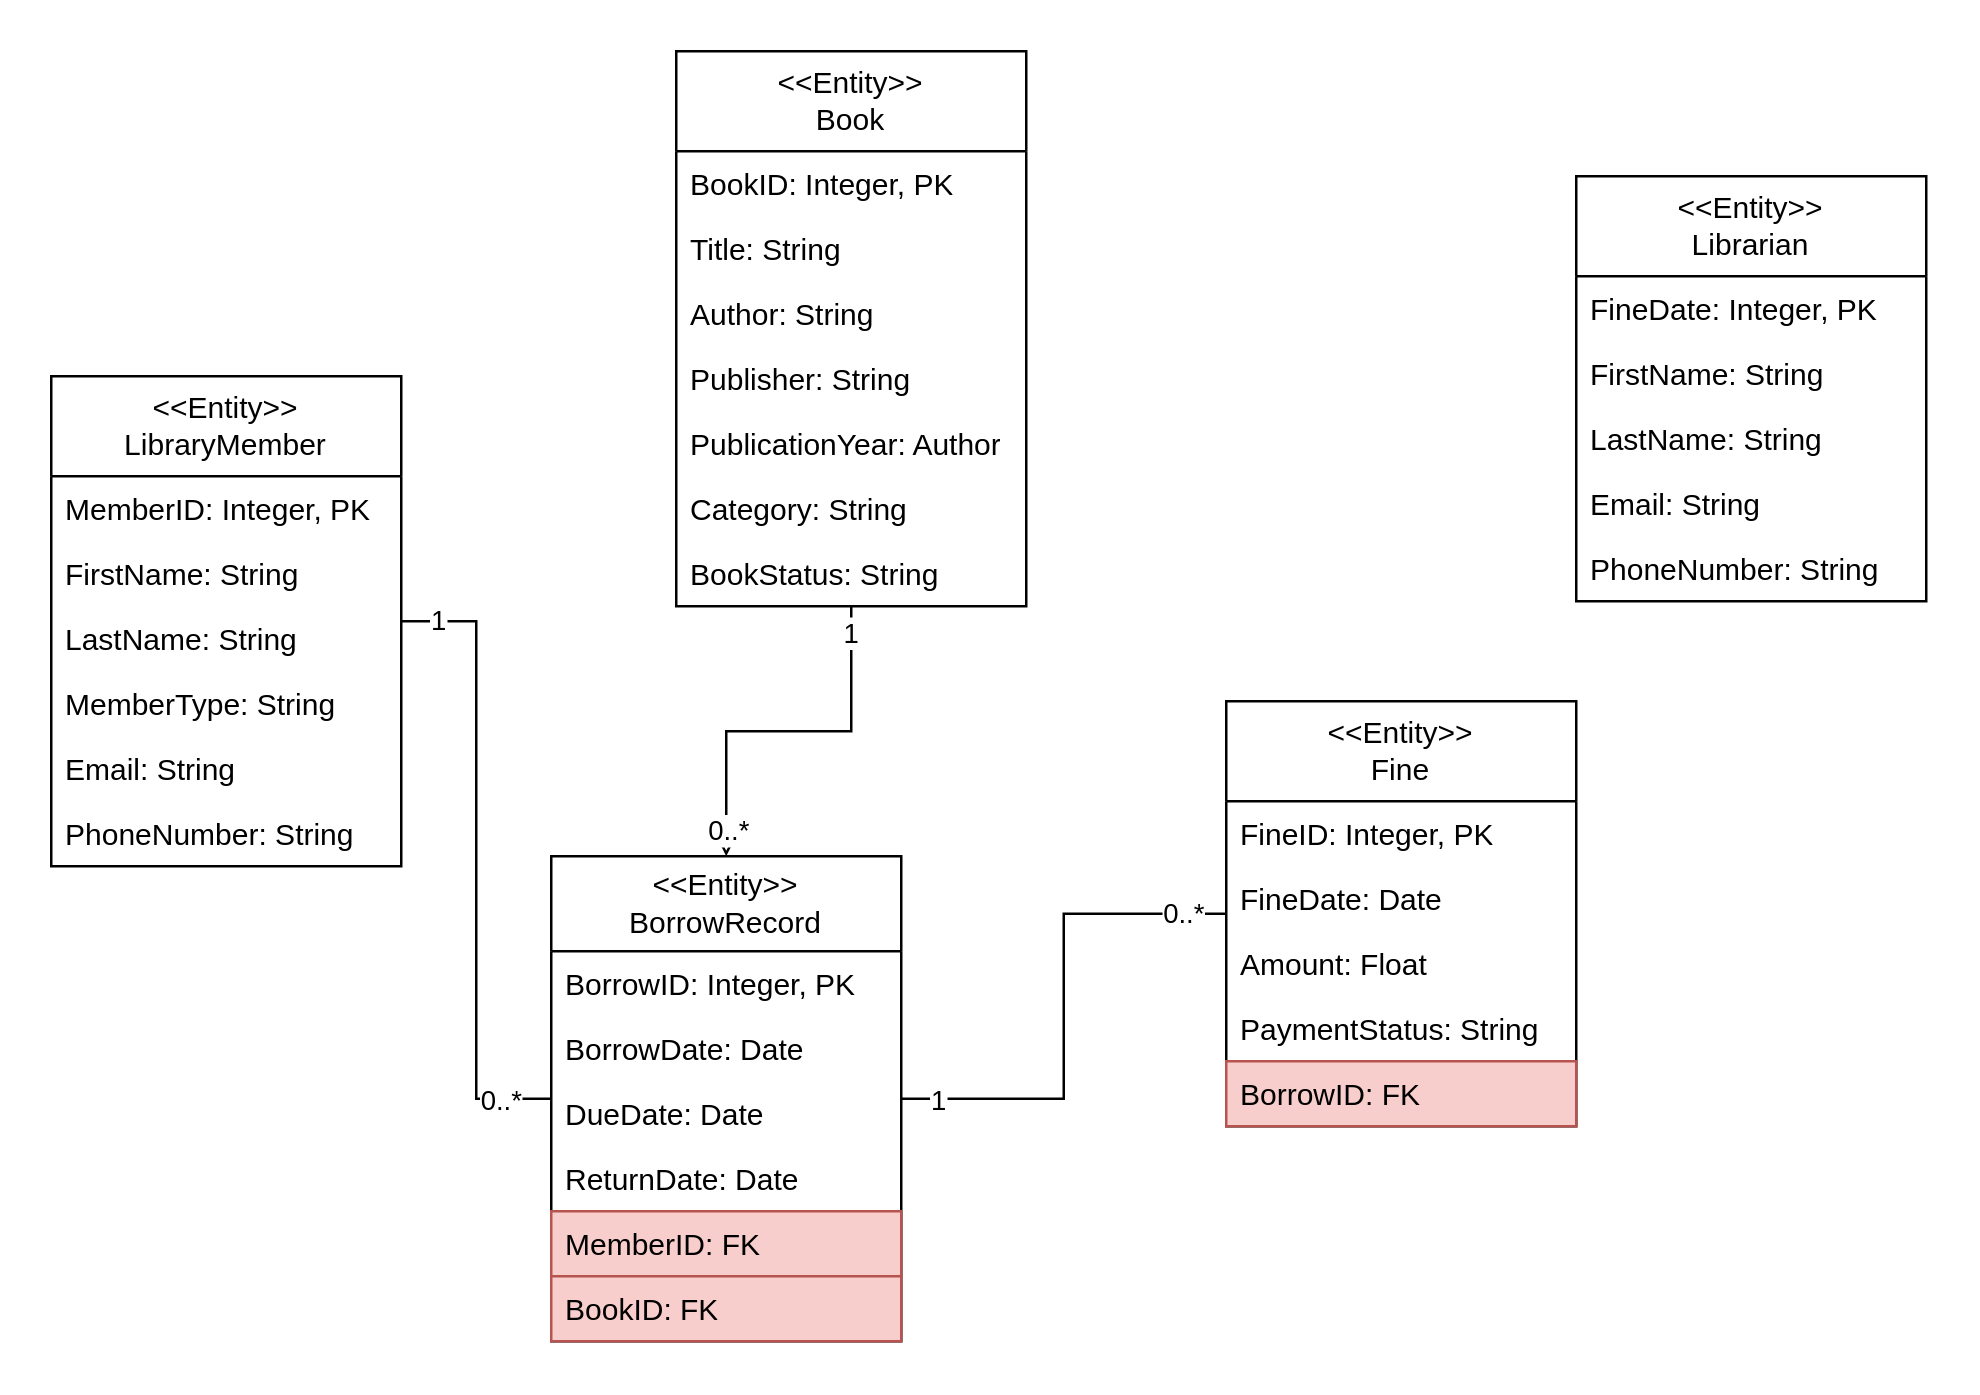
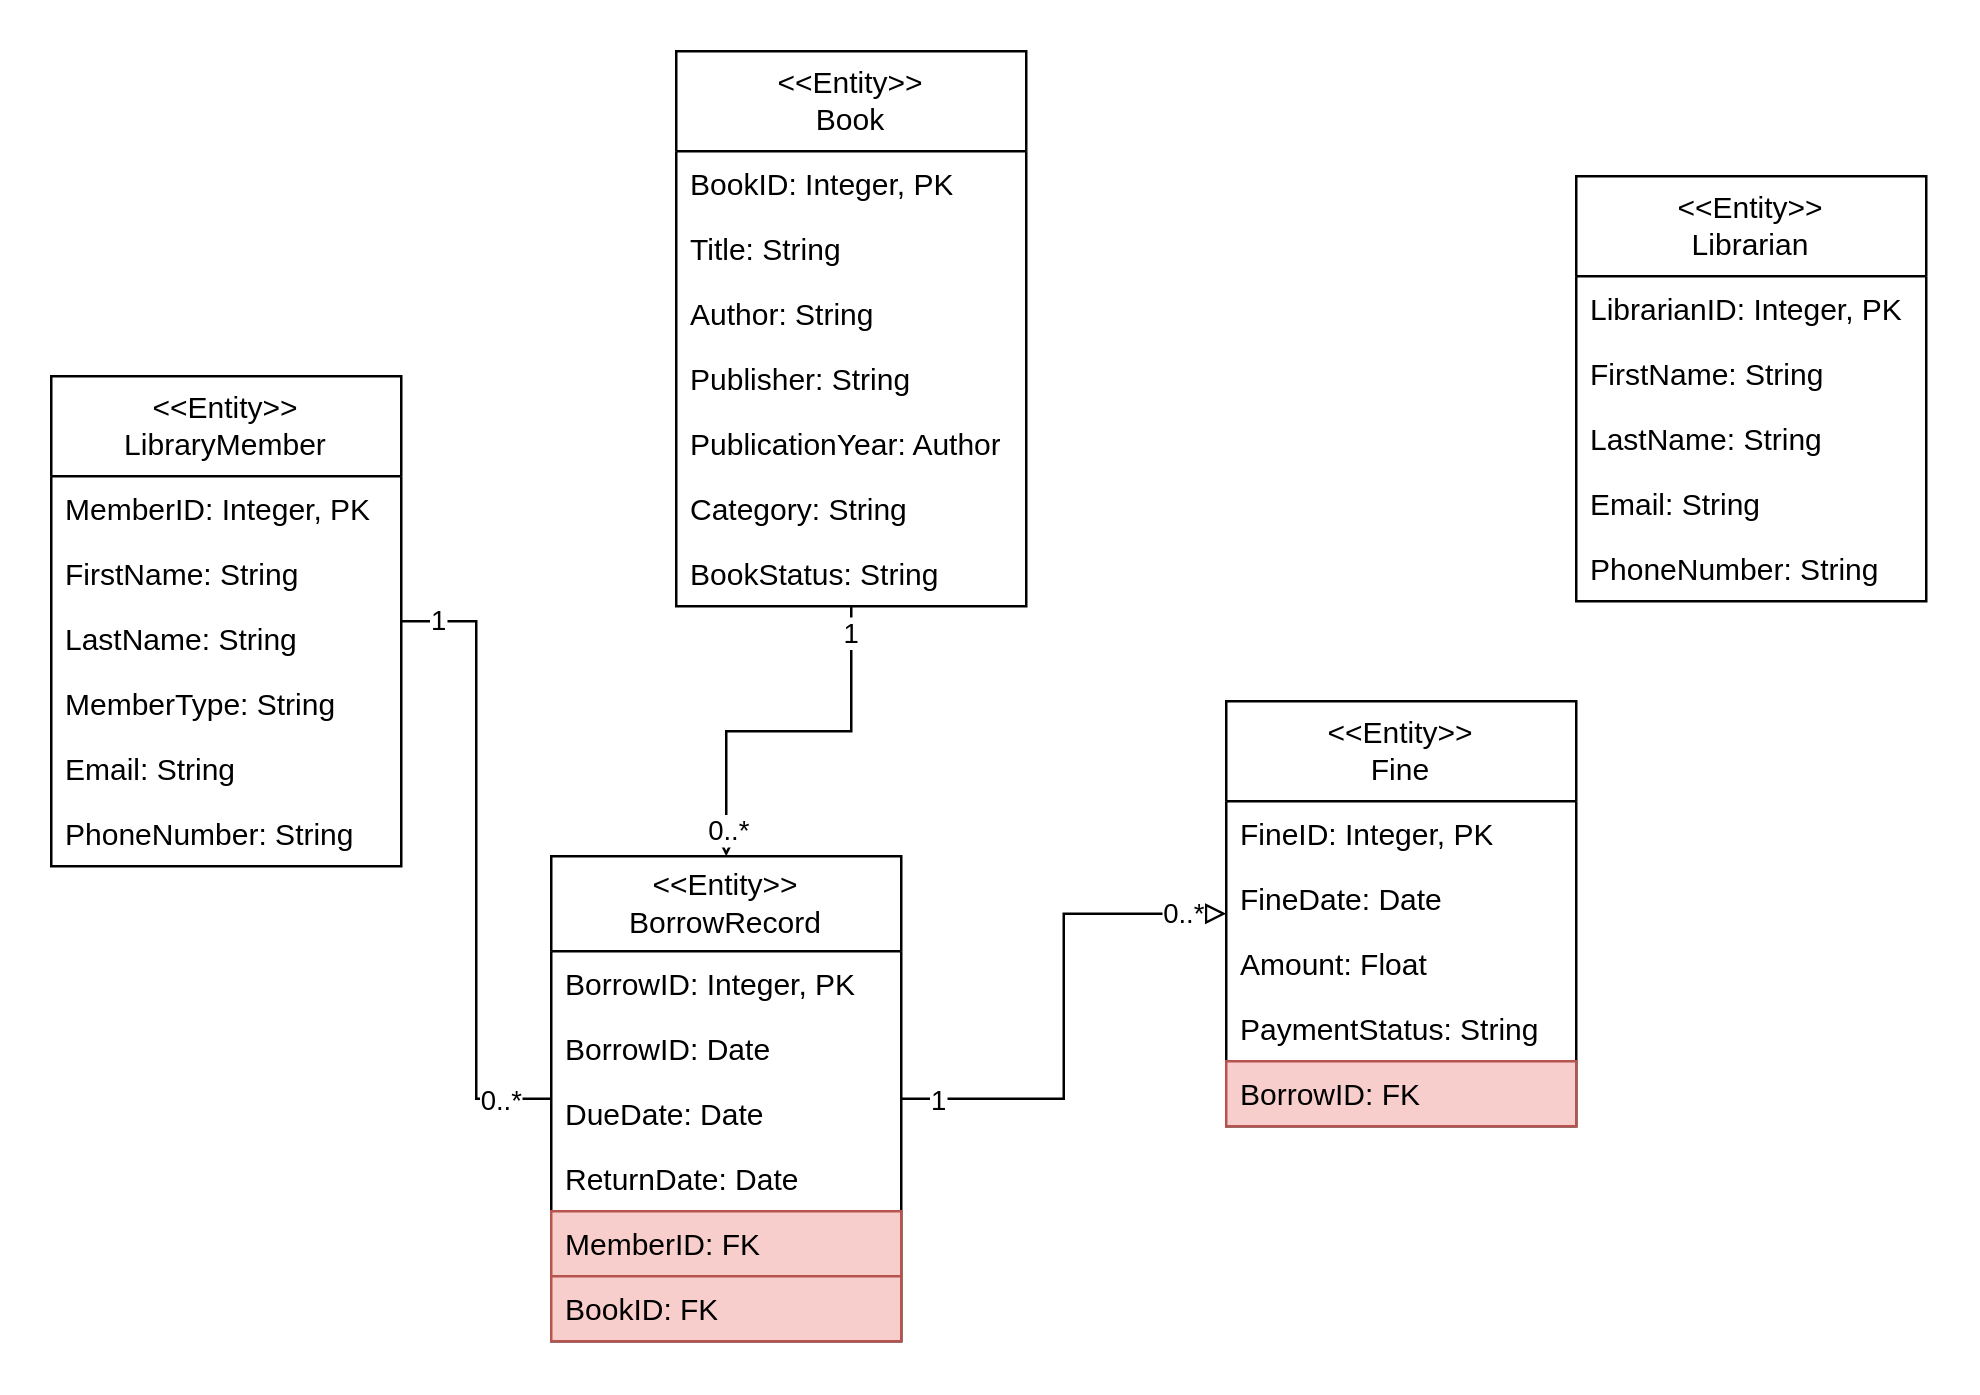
  <mxCell id="0" />
  <mxCell id="1" parent="0" />
  <mxCell id="2" style="edgeStyle=orthogonalEdgeStyle;rounded=0;orthogonalLoop=1;jettySize=auto;html=1;entryX=0;entryY=0.5;entryDx=0;entryDy=0;endArrow=none;endFill=0;" edge="1" parent="1" source="5" target="26"><mxGeometry relative="1" as="geometry" /></mxCell>
  <mxCell id="3" value="1" style="edgeLabel;html=1;align=center;verticalAlign=middle;resizable=0;points=[];" vertex="1" connectable="0" parent="2"><mxGeometry x="-0.885" y="1" relative="1" as="geometry"><mxPoint as="offset" /></mxGeometry></mxCell>
  <mxCell id="4" value="0..*" style="edgeLabel;html=1;align=center;verticalAlign=middle;resizable=0;points=[];" vertex="1" connectable="0" parent="2"><mxGeometry x="0.836" relative="1" as="geometry"><mxPoint as="offset" /></mxGeometry></mxCell>
  <mxCell id="5" value="&amp;lt;&amp;lt;Entity&amp;gt;&amp;gt;&lt;div&gt;LibraryMember&lt;/div&gt;" style="swimlane;fontStyle=0;childLayout=stackLayout;horizontal=1;startSize=40;fillColor=none;horizontalStack=0;resizeParent=1;resizeParentMax=0;resizeLast=0;collapsible=1;marginBottom=0;whiteSpace=wrap;html=1;" vertex="1" parent="1"><mxGeometry x="20" y="150" width="140" height="196" as="geometry" /></mxCell>
  <mxCell id="6" value="MemberID: Integer, PK" style="text;strokeColor=none;fillColor=none;align=left;verticalAlign=top;spacingLeft=4;spacingRight=4;overflow=hidden;rotatable=0;points=[[0,0.5],[1,0.5]];portConstraint=eastwest;whiteSpace=wrap;html=1;" vertex="1" parent="5"><mxGeometry y="40" width="140" height="26" as="geometry" /></mxCell>
  <mxCell id="7" value="FirstName: String" style="text;strokeColor=none;fillColor=none;align=left;verticalAlign=top;spacingLeft=4;spacingRight=4;overflow=hidden;rotatable=0;points=[[0,0.5],[1,0.5]];portConstraint=eastwest;whiteSpace=wrap;html=1;" vertex="1" parent="5"><mxGeometry y="66" width="140" height="26" as="geometry" /></mxCell>
  <mxCell id="8" value="LastName: String" style="text;strokeColor=none;fillColor=none;align=left;verticalAlign=top;spacingLeft=4;spacingRight=4;overflow=hidden;rotatable=0;points=[[0,0.5],[1,0.5]];portConstraint=eastwest;whiteSpace=wrap;html=1;" vertex="1" parent="5"><mxGeometry y="92" width="140" height="26" as="geometry" /></mxCell>
  <mxCell id="9" value="MemberType: String" style="text;strokeColor=none;fillColor=none;align=left;verticalAlign=top;spacingLeft=4;spacingRight=4;overflow=hidden;rotatable=0;points=[[0,0.5],[1,0.5]];portConstraint=eastwest;whiteSpace=wrap;html=1;" vertex="1" parent="5"><mxGeometry y="118" width="140" height="26" as="geometry" /></mxCell>
  <mxCell id="10" value="Email: String" style="text;strokeColor=none;fillColor=none;align=left;verticalAlign=top;spacingLeft=4;spacingRight=4;overflow=hidden;rotatable=0;points=[[0,0.5],[1,0.5]];portConstraint=eastwest;whiteSpace=wrap;html=1;" vertex="1" parent="5"><mxGeometry y="144" width="140" height="26" as="geometry" /></mxCell>
  <mxCell id="11" value="PhoneNumber: String" style="text;strokeColor=none;fillColor=none;align=left;verticalAlign=top;spacingLeft=4;spacingRight=4;overflow=hidden;rotatable=0;points=[[0,0.5],[1,0.5]];portConstraint=eastwest;whiteSpace=wrap;html=1;" vertex="1" parent="5"><mxGeometry y="170" width="140" height="26" as="geometry" /></mxCell>
  <mxCell id="12" style="edgeStyle=orthogonalEdgeStyle;rounded=0;orthogonalLoop=1;jettySize=auto;html=1;entryX=0.5;entryY=0;entryDx=0;entryDy=0;endArrow=block;endFill=0;" edge="1" parent="1" source="15" target="26"><mxGeometry relative="1" as="geometry" /></mxCell>
  <mxCell id="13" value="1" style="edgeLabel;html=1;align=center;verticalAlign=middle;resizable=0;points=[];" vertex="1" connectable="0" parent="12"><mxGeometry x="-0.866" y="-1" relative="1" as="geometry"><mxPoint as="offset" /></mxGeometry></mxCell>
  <mxCell id="14" value="0..*" style="edgeLabel;html=1;align=center;verticalAlign=middle;resizable=0;points=[];" vertex="1" connectable="0" parent="12"><mxGeometry x="0.848" relative="1" as="geometry"><mxPoint as="offset" /></mxGeometry></mxCell>
  <mxCell id="15" value="&amp;lt;&amp;lt;Entity&amp;gt;&amp;gt;&lt;div&gt;Book&lt;/div&gt;" style="swimlane;fontStyle=0;childLayout=stackLayout;horizontal=1;startSize=40;fillColor=none;horizontalStack=0;resizeParent=1;resizeParentMax=0;resizeLast=0;collapsible=1;marginBottom=0;whiteSpace=wrap;html=1;" vertex="1" parent="1"><mxGeometry x="270" y="20" width="140" height="222" as="geometry" /></mxCell>
  <mxCell id="16" value="BookID: Integer, PK" style="text;strokeColor=none;fillColor=none;align=left;verticalAlign=top;spacingLeft=4;spacingRight=4;overflow=hidden;rotatable=0;points=[[0,0.5],[1,0.5]];portConstraint=eastwest;whiteSpace=wrap;html=1;" vertex="1" parent="15"><mxGeometry y="40" width="140" height="26" as="geometry" /></mxCell>
  <mxCell id="17" value="Title: String" style="text;strokeColor=none;fillColor=none;align=left;verticalAlign=top;spacingLeft=4;spacingRight=4;overflow=hidden;rotatable=0;points=[[0,0.5],[1,0.5]];portConstraint=eastwest;whiteSpace=wrap;html=1;" vertex="1" parent="15"><mxGeometry y="66" width="140" height="26" as="geometry" /></mxCell>
  <mxCell id="18" value="Author: String" style="text;strokeColor=none;fillColor=none;align=left;verticalAlign=top;spacingLeft=4;spacingRight=4;overflow=hidden;rotatable=0;points=[[0,0.5],[1,0.5]];portConstraint=eastwest;whiteSpace=wrap;html=1;" vertex="1" parent="15"><mxGeometry y="92" width="140" height="26" as="geometry" /></mxCell>
  <mxCell id="19" value="Publisher: String" style="text;strokeColor=none;fillColor=none;align=left;verticalAlign=top;spacingLeft=4;spacingRight=4;overflow=hidden;rotatable=0;points=[[0,0.5],[1,0.5]];portConstraint=eastwest;whiteSpace=wrap;html=1;" vertex="1" parent="15"><mxGeometry y="118" width="140" height="26" as="geometry" /></mxCell>
  <mxCell id="20" value="PublicationYear: Author" style="text;strokeColor=none;fillColor=none;align=left;verticalAlign=top;spacingLeft=4;spacingRight=4;overflow=hidden;rotatable=0;points=[[0,0.5],[1,0.5]];portConstraint=eastwest;whiteSpace=wrap;html=1;" vertex="1" parent="15"><mxGeometry y="144" width="140" height="26" as="geometry" /></mxCell>
  <mxCell id="21" value="Category: String" style="text;strokeColor=none;fillColor=none;align=left;verticalAlign=top;spacingLeft=4;spacingRight=4;overflow=hidden;rotatable=0;points=[[0,0.5],[1,0.5]];portConstraint=eastwest;whiteSpace=wrap;html=1;" vertex="1" parent="15"><mxGeometry y="170" width="140" height="26" as="geometry" /></mxCell>
  <mxCell id="22" value="BookStatus: String" style="text;strokeColor=none;fillColor=none;align=left;verticalAlign=top;spacingLeft=4;spacingRight=4;overflow=hidden;rotatable=0;points=[[0,0.5],[1,0.5]];portConstraint=eastwest;whiteSpace=wrap;html=1;" vertex="1" parent="15"><mxGeometry y="196" width="140" height="26" as="geometry" /></mxCell>
- <mxCell id="23" style="edgeStyle=orthogonalEdgeStyle;rounded=0;orthogonalLoop=1;jettySize=auto;html=1;entryX=0;entryY=0.5;entryDx=0;entryDy=0;endArrow=none;endFill=0;" edge="1" parent="1" source="26" target="33"><mxGeometry relative="1" as="geometry" /></mxCell>
+ <mxCell id="23" style="edgeStyle=orthogonalEdgeStyle;rounded=0;orthogonalLoop=1;jettySize=auto;html=1;entryX=0;entryY=0.5;entryDx=0;entryDy=0;endArrow=block;endFill=0;" edge="1" parent="1" source="26" target="33"><mxGeometry relative="1" as="geometry" /></mxCell>
  <mxCell id="24" value="1" style="edgeLabel;html=1;align=center;verticalAlign=middle;resizable=0;points=[];" vertex="1" connectable="0" parent="23"><mxGeometry x="-0.867" relative="1" as="geometry"><mxPoint as="offset" /></mxGeometry></mxCell>
  <mxCell id="25" value="0..*" style="edgeLabel;html=1;align=center;verticalAlign=middle;resizable=0;points=[];" vertex="1" connectable="0" parent="23"><mxGeometry x="0.819" y="1" relative="1" as="geometry"><mxPoint as="offset" /></mxGeometry></mxCell>
  <mxCell id="26" value="&amp;lt;&amp;lt;Entity&amp;gt;&amp;gt;&lt;div&gt;BorrowRecord&lt;/div&gt;" style="swimlane;fontStyle=0;childLayout=stackLayout;horizontal=1;startSize=38;fillColor=none;horizontalStack=0;resizeParent=1;resizeParentMax=0;resizeLast=0;collapsible=1;marginBottom=0;whiteSpace=wrap;html=1;" vertex="1" parent="1"><mxGeometry x="220" y="342" width="140" height="194" as="geometry" /></mxCell>
  <mxCell id="27" value="BorrowID: Integer, PK" style="text;strokeColor=none;fillColor=none;align=left;verticalAlign=top;spacingLeft=4;spacingRight=4;overflow=hidden;rotatable=0;points=[[0,0.5],[1,0.5]];portConstraint=eastwest;whiteSpace=wrap;html=1;" vertex="1" parent="26"><mxGeometry y="38" width="140" height="26" as="geometry" /></mxCell>
- <mxCell id="28" value="BorrowDate: Date" style="text;strokeColor=none;fillColor=none;align=left;verticalAlign=top;spacingLeft=4;spacingRight=4;overflow=hidden;rotatable=0;points=[[0,0.5],[1,0.5]];portConstraint=eastwest;whiteSpace=wrap;html=1;" vertex="1" parent="26"><mxGeometry y="64" width="140" height="26" as="geometry" /></mxCell>
+ <mxCell id="28" value="BorrowID: Date" style="text;strokeColor=none;fillColor=none;align=left;verticalAlign=top;spacingLeft=4;spacingRight=4;overflow=hidden;rotatable=0;points=[[0,0.5],[1,0.5]];portConstraint=eastwest;whiteSpace=wrap;html=1;" vertex="1" parent="26"><mxGeometry y="64" width="140" height="26" as="geometry" /></mxCell>
  <mxCell id="29" value="DueDate: Date" style="text;strokeColor=none;fillColor=none;align=left;verticalAlign=top;spacingLeft=4;spacingRight=4;overflow=hidden;rotatable=0;points=[[0,0.5],[1,0.5]];portConstraint=eastwest;whiteSpace=wrap;html=1;" vertex="1" parent="26"><mxGeometry y="90" width="140" height="26" as="geometry" /></mxCell>
  <mxCell id="30" value="ReturnDate: Date" style="text;strokeColor=none;fillColor=none;align=left;verticalAlign=top;spacingLeft=4;spacingRight=4;overflow=hidden;rotatable=0;points=[[0,0.5],[1,0.5]];portConstraint=eastwest;whiteSpace=wrap;html=1;" vertex="1" parent="26"><mxGeometry y="116" width="140" height="26" as="geometry" /></mxCell>
  <mxCell id="31" value="MemberID: FK" style="text;strokeColor=#b85450;fillColor=#f8cecc;align=left;verticalAlign=top;spacingLeft=4;spacingRight=4;overflow=hidden;rotatable=0;points=[[0,0.5],[1,0.5]];portConstraint=eastwest;whiteSpace=wrap;html=1;" vertex="1" parent="26"><mxGeometry y="142" width="140" height="26" as="geometry" /></mxCell>
  <mxCell id="32" value="BookID: FK" style="text;strokeColor=#b85450;fillColor=#f8cecc;align=left;verticalAlign=top;spacingLeft=4;spacingRight=4;overflow=hidden;rotatable=0;points=[[0,0.5],[1,0.5]];portConstraint=eastwest;whiteSpace=wrap;html=1;" vertex="1" parent="26"><mxGeometry y="168" width="140" height="26" as="geometry" /></mxCell>
  <mxCell id="33" value="&amp;lt;&amp;lt;Entity&amp;gt;&amp;gt;&lt;div&gt;Fine&lt;/div&gt;" style="swimlane;fontStyle=0;childLayout=stackLayout;horizontal=1;startSize=40;fillColor=none;horizontalStack=0;resizeParent=1;resizeParentMax=0;resizeLast=0;collapsible=1;marginBottom=0;whiteSpace=wrap;html=1;" vertex="1" parent="1"><mxGeometry x="490" y="280" width="140" height="170" as="geometry" /></mxCell>
  <mxCell id="34" value="FineID: Integer, PK" style="text;strokeColor=none;fillColor=none;align=left;verticalAlign=top;spacingLeft=4;spacingRight=4;overflow=hidden;rotatable=0;points=[[0,0.5],[1,0.5]];portConstraint=eastwest;whiteSpace=wrap;html=1;" vertex="1" parent="33"><mxGeometry y="40" width="140" height="26" as="geometry" /></mxCell>
  <mxCell id="35" value="FineDate: Date" style="text;strokeColor=none;fillColor=none;align=left;verticalAlign=top;spacingLeft=4;spacingRight=4;overflow=hidden;rotatable=0;points=[[0,0.5],[1,0.5]];portConstraint=eastwest;whiteSpace=wrap;html=1;" vertex="1" parent="33"><mxGeometry y="66" width="140" height="26" as="geometry" /></mxCell>
  <mxCell id="36" value="Amount: Float" style="text;strokeColor=none;fillColor=none;align=left;verticalAlign=top;spacingLeft=4;spacingRight=4;overflow=hidden;rotatable=0;points=[[0,0.5],[1,0.5]];portConstraint=eastwest;whiteSpace=wrap;html=1;" vertex="1" parent="33"><mxGeometry y="92" width="140" height="26" as="geometry" /></mxCell>
  <mxCell id="37" value="PaymentStatus: String" style="text;strokeColor=none;fillColor=none;align=left;verticalAlign=top;spacingLeft=4;spacingRight=4;overflow=hidden;rotatable=0;points=[[0,0.5],[1,0.5]];portConstraint=eastwest;whiteSpace=wrap;html=1;" vertex="1" parent="33"><mxGeometry y="118" width="140" height="26" as="geometry" /></mxCell>
  <mxCell id="38" value="BorrowID: FK" style="text;strokeColor=#b85450;fillColor=#f8cecc;align=left;verticalAlign=top;spacingLeft=4;spacingRight=4;overflow=hidden;rotatable=0;points=[[0,0.5],[1,0.5]];portConstraint=eastwest;whiteSpace=wrap;html=1;" vertex="1" parent="33"><mxGeometry y="144" width="140" height="26" as="geometry" /></mxCell>
  <mxCell id="39" value="&amp;lt;&amp;lt;Entity&amp;gt;&amp;gt;&lt;div&gt;Librarian&lt;/div&gt;" style="swimlane;fontStyle=0;childLayout=stackLayout;horizontal=1;startSize=40;fillColor=none;horizontalStack=0;resizeParent=1;resizeParentMax=0;resizeLast=0;collapsible=1;marginBottom=0;whiteSpace=wrap;html=1;" vertex="1" parent="1"><mxGeometry x="630" y="70" width="140" height="170" as="geometry" /></mxCell>
- <mxCell id="40" value="FineDate: Integer, PK" style="text;strokeColor=none;fillColor=none;align=left;verticalAlign=top;spacingLeft=4;spacingRight=4;overflow=hidden;rotatable=0;points=[[0,0.5],[1,0.5]];portConstraint=eastwest;whiteSpace=wrap;html=1;" vertex="1" parent="39"><mxGeometry y="40" width="140" height="26" as="geometry" /></mxCell>
+ <mxCell id="40" value="LibrarianID: Integer, PK" style="text;strokeColor=none;fillColor=none;align=left;verticalAlign=top;spacingLeft=4;spacingRight=4;overflow=hidden;rotatable=0;points=[[0,0.5],[1,0.5]];portConstraint=eastwest;whiteSpace=wrap;html=1;" vertex="1" parent="39"><mxGeometry y="40" width="140" height="26" as="geometry" /></mxCell>
  <mxCell id="41" value="FirstName: String" style="text;strokeColor=none;fillColor=none;align=left;verticalAlign=top;spacingLeft=4;spacingRight=4;overflow=hidden;rotatable=0;points=[[0,0.5],[1,0.5]];portConstraint=eastwest;whiteSpace=wrap;html=1;" vertex="1" parent="39"><mxGeometry y="66" width="140" height="26" as="geometry" /></mxCell>
  <mxCell id="42" value="LastName: String" style="text;strokeColor=none;fillColor=none;align=left;verticalAlign=top;spacingLeft=4;spacingRight=4;overflow=hidden;rotatable=0;points=[[0,0.5],[1,0.5]];portConstraint=eastwest;whiteSpace=wrap;html=1;" vertex="1" parent="39"><mxGeometry y="92" width="140" height="26" as="geometry" /></mxCell>
  <mxCell id="43" value="Email: String" style="text;strokeColor=none;fillColor=none;align=left;verticalAlign=top;spacingLeft=4;spacingRight=4;overflow=hidden;rotatable=0;points=[[0,0.5],[1,0.5]];portConstraint=eastwest;whiteSpace=wrap;html=1;" vertex="1" parent="39"><mxGeometry y="118" width="140" height="26" as="geometry" /></mxCell>
  <mxCell id="44" value="PhoneNumber: String" style="text;strokeColor=none;fillColor=none;align=left;verticalAlign=top;spacingLeft=4;spacingRight=4;overflow=hidden;rotatable=0;points=[[0,0.5],[1,0.5]];portConstraint=eastwest;whiteSpace=wrap;html=1;" vertex="1" parent="39"><mxGeometry y="144" width="140" height="26" as="geometry" /></mxCell>
